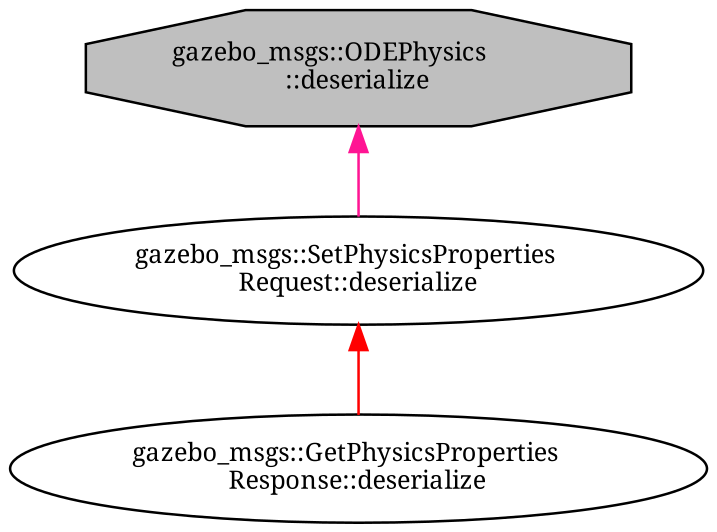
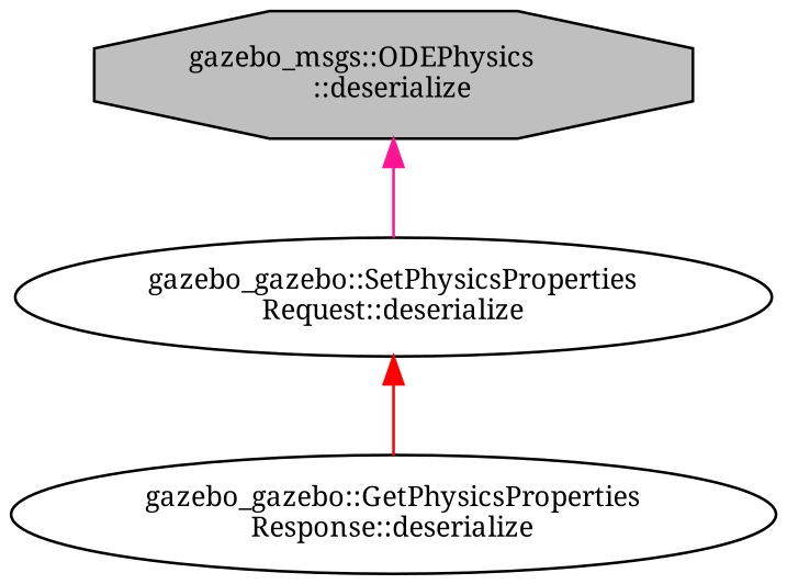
  digraph {
    fontname="Noto Serif"
    rankdir=TB
    node [color=black fillcolor=white fontname="Noto Serif" fontsize=10 shape=ellipse style=filled]
    edge [dir=back fontname="Noto Serif" fontsize=10 labelfontname=Helvetica labelfontsize=10 style=solid]
    n1 [fillcolor=grey75 fontcolor=black height=0.2 label="gazebo_msgs::ODEPhysics\l::deserialize" shape=octagon width=0.4]
-   n2 [height=0.2 label="gazebo_msgs::SetPhysicsProperties\lRequest::deserialize" width=0.4]
-   n3 [height=0.2 label="gazebo_msgs::GetPhysicsProperties\lResponse::deserialize" width=0.4]
+   n2 [height=0.2 label="gazebo_gazebo::SetPhysicsProperties\lRequest::deserialize" width=0.4]
+   n3 [height=0.2 label="gazebo_gazebo::GetPhysicsProperties\lResponse::deserialize" width=0.4]
    n1 -> n2 [color=deeppink]
    n2 -> n3 [color=red]
  }
